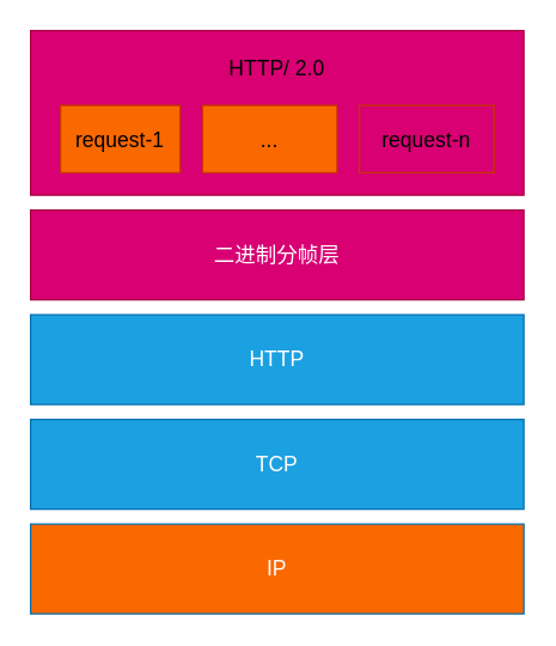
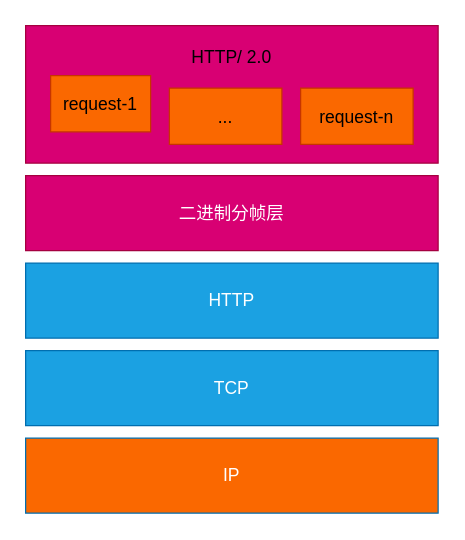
  <mxCell id="0" />
  <mxCell id="1" parent="0" />
  <mxCell id="2" value="" style="rounded=0;whiteSpace=wrap;html=1;fontSize=14;fillColor=#d80073;fontColor=#ffffff;strokeColor=#A50040;" vertex="1" parent="1"><mxGeometry x="20" y="20" width="330" height="110" as="geometry" /></mxCell>
- <mxCell id="3" value="request-1" style="rounded=0;whiteSpace=wrap;html=1;fontSize=14;fillColor=#fa6800;fontColor=#000000;strokeColor=#C73500;" vertex="1" parent="1"><mxGeometry x="40" y="70" width="80" height="45" as="geometry" /></mxCell>
+ <mxCell id="3" value="request-1" style="rounded=0;whiteSpace=wrap;html=1;fontSize=14;fillColor=#fa6800;fontColor=#000000;strokeColor=#C73500;" vertex="1" parent="1"><mxGeometry x="40" y="60" width="80" height="45" as="geometry" /></mxCell>
  <mxCell id="4" value="..." style="rounded=0;whiteSpace=wrap;html=1;fontSize=14;fillColor=#fa6800;fontColor=#000000;strokeColor=#C73500;" vertex="1" parent="1"><mxGeometry x="135" y="70" width="90" height="45" as="geometry" /></mxCell>
- <mxCell id="5" value="request-n" style="rounded=0;whiteSpace=wrap;html=1;fontSize=14;fillColor=#d80073;fontColor=#000000;strokeColor=#C73500;" vertex="1" parent="1"><mxGeometry x="240" y="70" width="90" height="45" as="geometry" /></mxCell>
+ <mxCell id="5" value="request-n" style="rounded=0;whiteSpace=wrap;html=1;fontSize=14;fillColor=#fa6800;fontColor=#000000;strokeColor=#C73500;" vertex="1" parent="1"><mxGeometry x="240" y="70" width="90" height="45" as="geometry" /></mxCell>
  <mxCell id="6" value="HTTP/ 2.0" style="text;html=1;strokeColor=none;fillColor=none;align=center;verticalAlign=middle;whiteSpace=wrap;rounded=0;fontSize=14;" vertex="1" parent="1"><mxGeometry x="130" y="30" width="110" height="30" as="geometry" /></mxCell>
  <mxCell id="7" value="二进制分帧层" style="rounded=0;whiteSpace=wrap;html=1;fontSize=14;fillColor=#d80073;fontColor=#ffffff;strokeColor=#A50040;" vertex="1" parent="1"><mxGeometry x="20" y="140" width="330" height="60" as="geometry" /></mxCell>
  <mxCell id="8" value="HTTP" style="rounded=0;whiteSpace=wrap;html=1;fontSize=14;fillColor=#1ba1e2;fontColor=#ffffff;strokeColor=#006EAF;" vertex="1" parent="1"><mxGeometry x="20" y="210" width="330" height="60" as="geometry" /></mxCell>
  <mxCell id="9" value="TCP" style="rounded=0;whiteSpace=wrap;html=1;fontSize=14;fillColor=#1ba1e2;fontColor=#ffffff;strokeColor=#006EAF;" vertex="1" parent="1"><mxGeometry x="20" y="280" width="330" height="60" as="geometry" /></mxCell>
  <mxCell id="10" value="IP" style="rounded=0;whiteSpace=wrap;html=1;fontSize=14;fillColor=#fa6800;fontColor=#ffffff;strokeColor=#006EAF;" vertex="1" parent="1"><mxGeometry x="20" y="350" width="330" height="60" as="geometry" /></mxCell>
